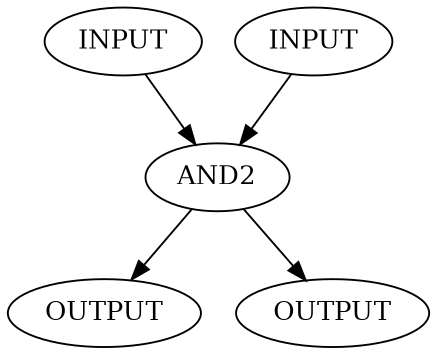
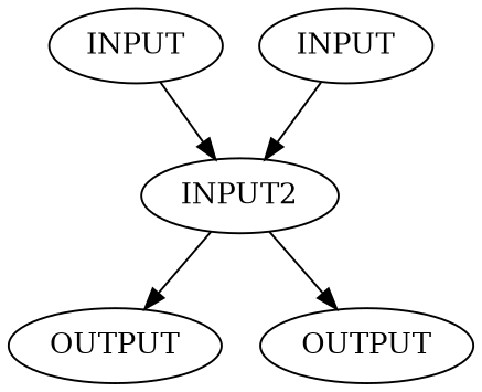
  digraph {
    n1 [label=INPUT]
-   n2 [label=AND2]
+   n2 [label=INPUT2]
    n3 [label=INPUT]
    n4 [label=OUTPUT]
    n5 [label=OUTPUT]
    n1 -> n2
    n2 -> n4
    n2 -> n5
    n3 -> n2
  }
